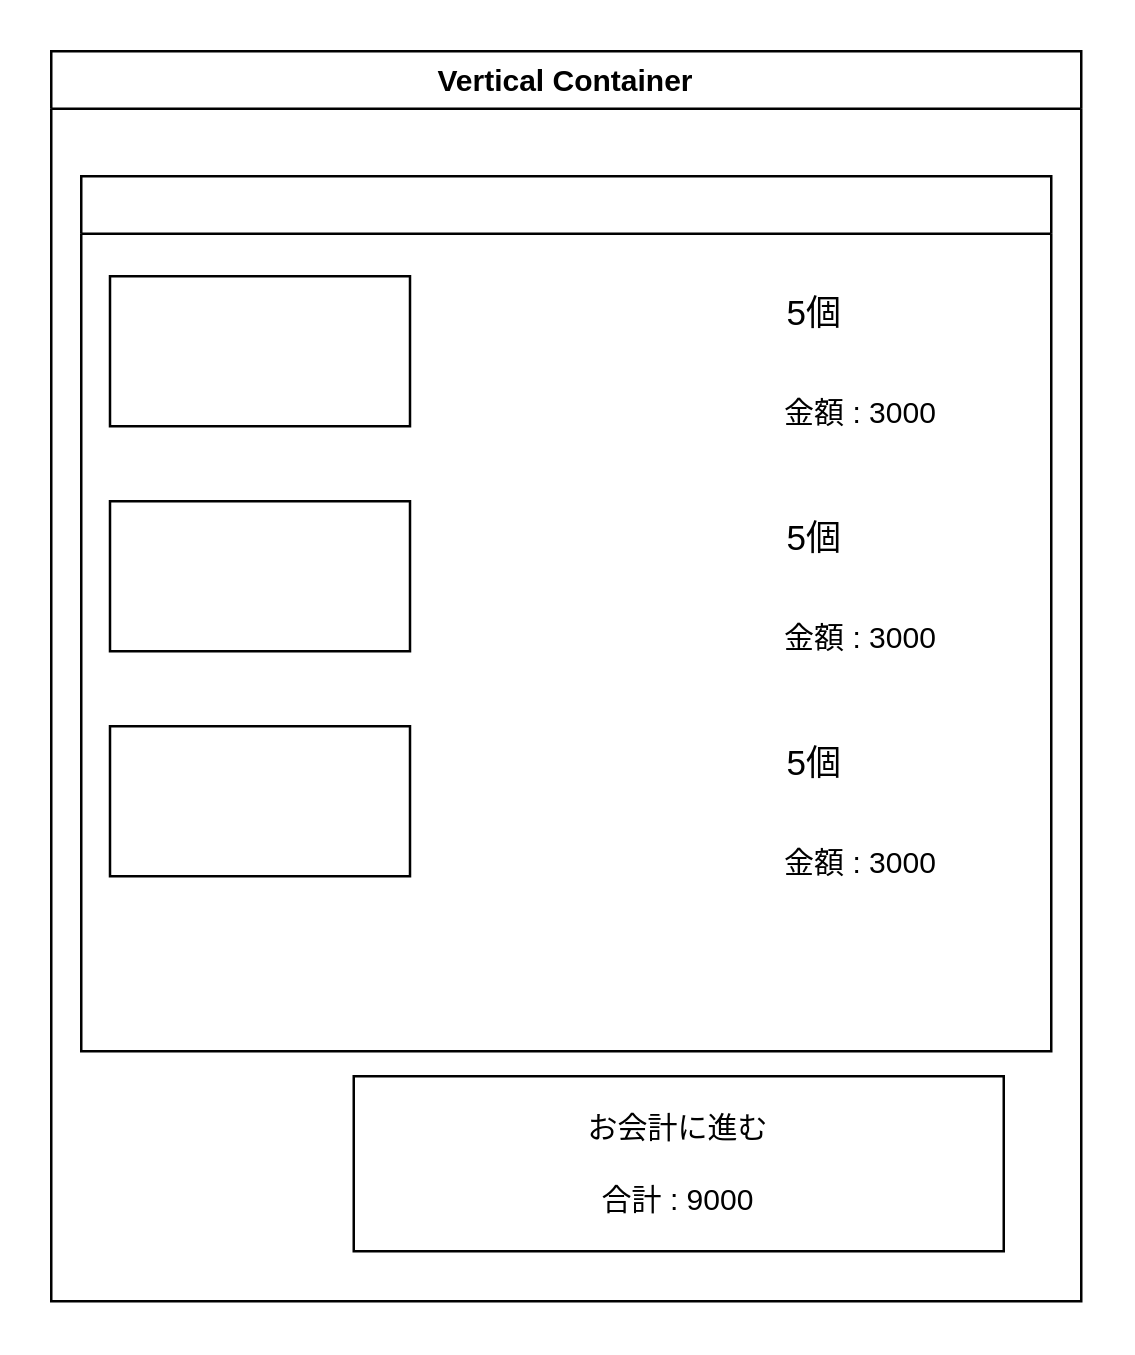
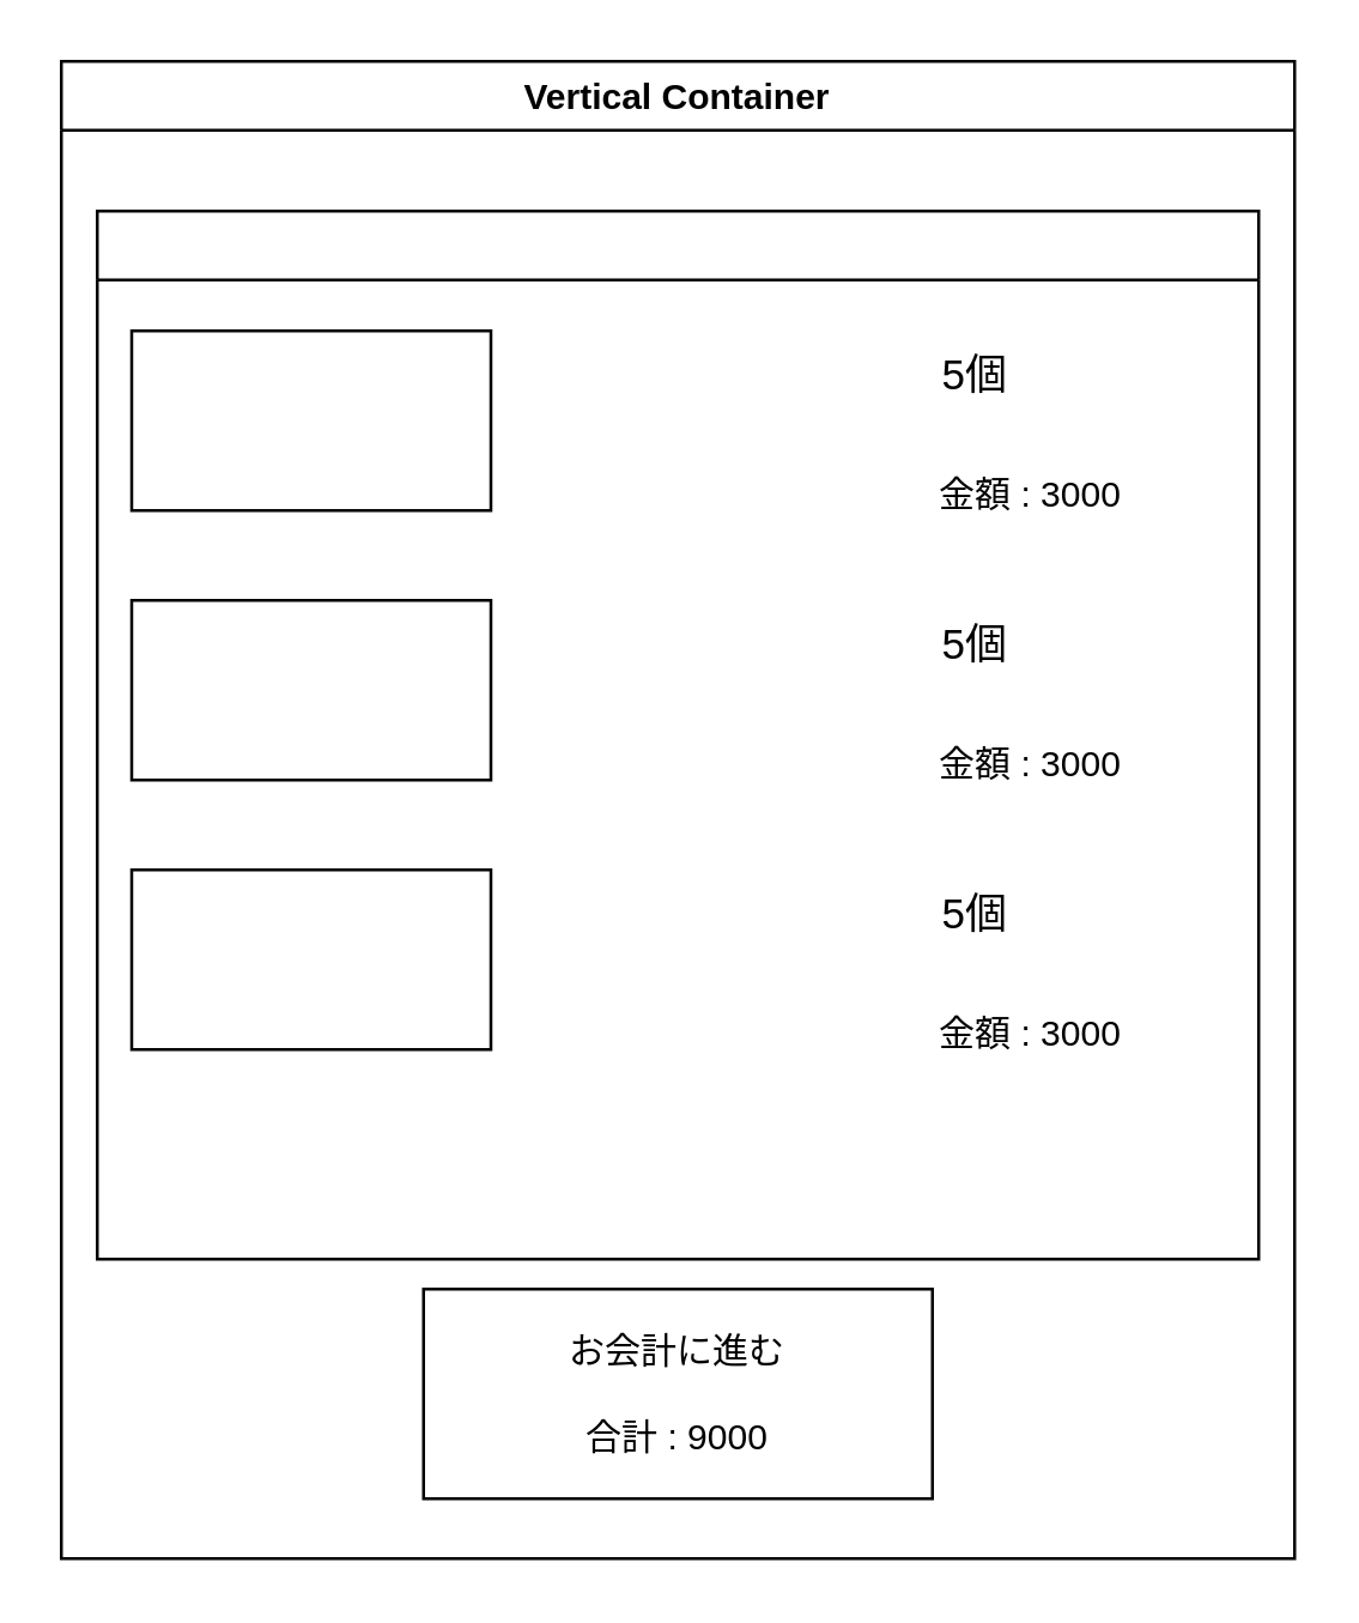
  <mxCell id="0" />
  <mxCell id="1" parent="0" />
  <mxCell id="2" value="Vertical Container" style="swimlane;" vertex="1" parent="1"><mxGeometry x="20" y="20" width="412" height="500" as="geometry" /></mxCell>
- <mxCell id="3" value="お会計に進む&lt;br&gt;&lt;br&gt;合計 : 9000" style="rounded=0;whiteSpace=wrap;html=1;" vertex="1" parent="2"><mxGeometry x="121" y="410" width="260" height="70" as="geometry" /></mxCell>
+ <mxCell id="3" value="お会計に進む&lt;br&gt;&lt;br&gt;合計 : 9000" style="rounded=0;whiteSpace=wrap;html=1;" vertex="1" parent="2"><mxGeometry x="121" y="410" width="170" height="70" as="geometry" /></mxCell>
  <mxCell id="4" value="" style="swimlane;fontSize=14;" vertex="1" parent="2"><mxGeometry x="12" y="50" width="388" height="350" as="geometry" /></mxCell>
  <mxCell id="5" value="" style="rounded=0;whiteSpace=wrap;html=1;" vertex="1" parent="4"><mxGeometry x="11.5" y="40" width="120" height="60" as="geometry" /></mxCell>
  <mxCell id="6" value="金額 : 3000" style="text;html=1;strokeColor=none;fillColor=none;align=center;verticalAlign=middle;whiteSpace=wrap;rounded=0;" vertex="1" parent="4"><mxGeometry x="246.5" y="80" width="130" height="30" as="geometry" /></mxCell>
  <mxCell id="7" value="&lt;font style=&quot;font-size: 14px&quot;&gt;5個&lt;/font&gt;" style="text;html=1;align=center;verticalAlign=middle;resizable=0;points=[];autosize=1;strokeColor=none;fillColor=none;" vertex="1" parent="4"><mxGeometry x="272.5" y="45" width="40" height="20" as="geometry" /></mxCell>
  <mxCell id="8" value="" style="rounded=0;whiteSpace=wrap;html=1;" vertex="1" parent="4"><mxGeometry x="11.5" y="130" width="120" height="60" as="geometry" /></mxCell>
  <mxCell id="9" value="金額 : 3000" style="text;html=1;strokeColor=none;fillColor=none;align=center;verticalAlign=middle;whiteSpace=wrap;rounded=0;" vertex="1" parent="4"><mxGeometry x="246.5" y="170" width="130" height="30" as="geometry" /></mxCell>
  <mxCell id="10" value="&lt;font style=&quot;font-size: 14px&quot;&gt;5個&lt;/font&gt;" style="text;html=1;align=center;verticalAlign=middle;resizable=0;points=[];autosize=1;strokeColor=none;fillColor=none;" vertex="1" parent="4"><mxGeometry x="272.5" y="135" width="40" height="20" as="geometry" /></mxCell>
  <mxCell id="11" value="" style="rounded=0;whiteSpace=wrap;html=1;" vertex="1" parent="4"><mxGeometry x="11.5" y="220" width="120" height="60" as="geometry" /></mxCell>
  <mxCell id="12" value="金額 : 3000" style="text;html=1;strokeColor=none;fillColor=none;align=center;verticalAlign=middle;whiteSpace=wrap;rounded=0;" vertex="1" parent="4"><mxGeometry x="246.5" y="260" width="130" height="30" as="geometry" /></mxCell>
  <mxCell id="13" value="&lt;font style=&quot;font-size: 14px&quot;&gt;5個&lt;/font&gt;" style="text;html=1;align=center;verticalAlign=middle;resizable=0;points=[];autosize=1;strokeColor=none;fillColor=none;" vertex="1" parent="4"><mxGeometry x="272.5" y="225" width="40" height="20" as="geometry" /></mxCell>
